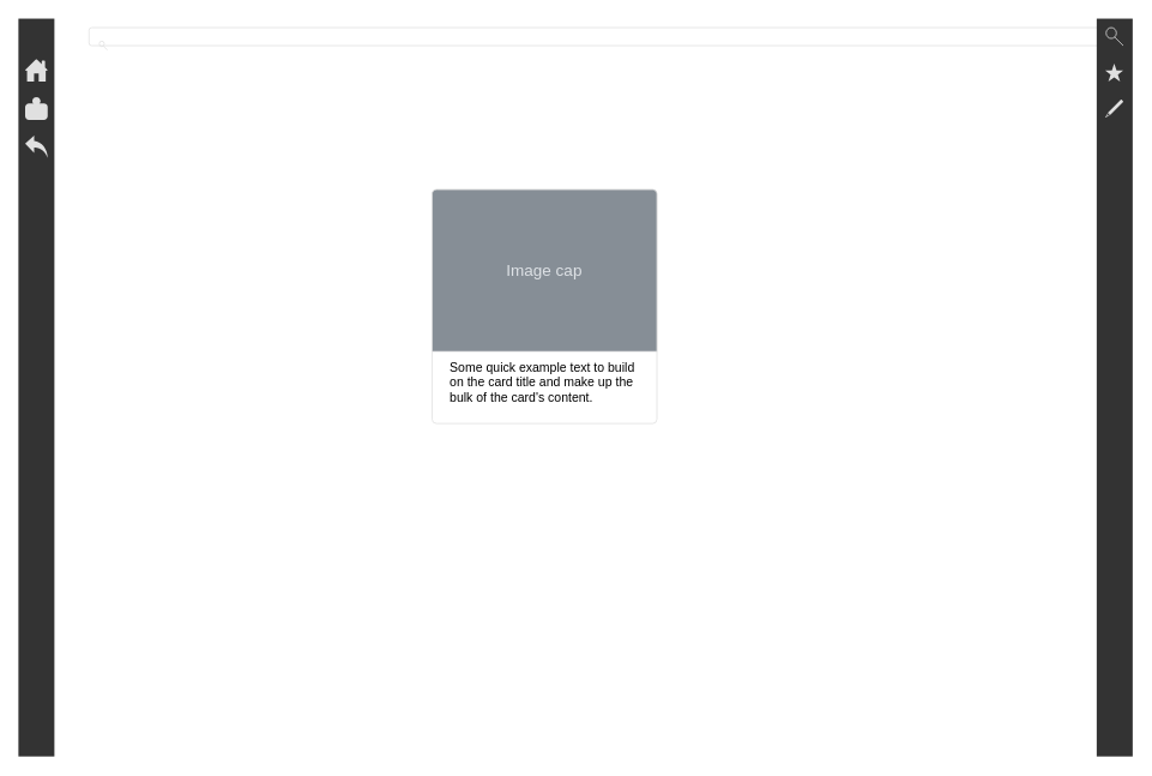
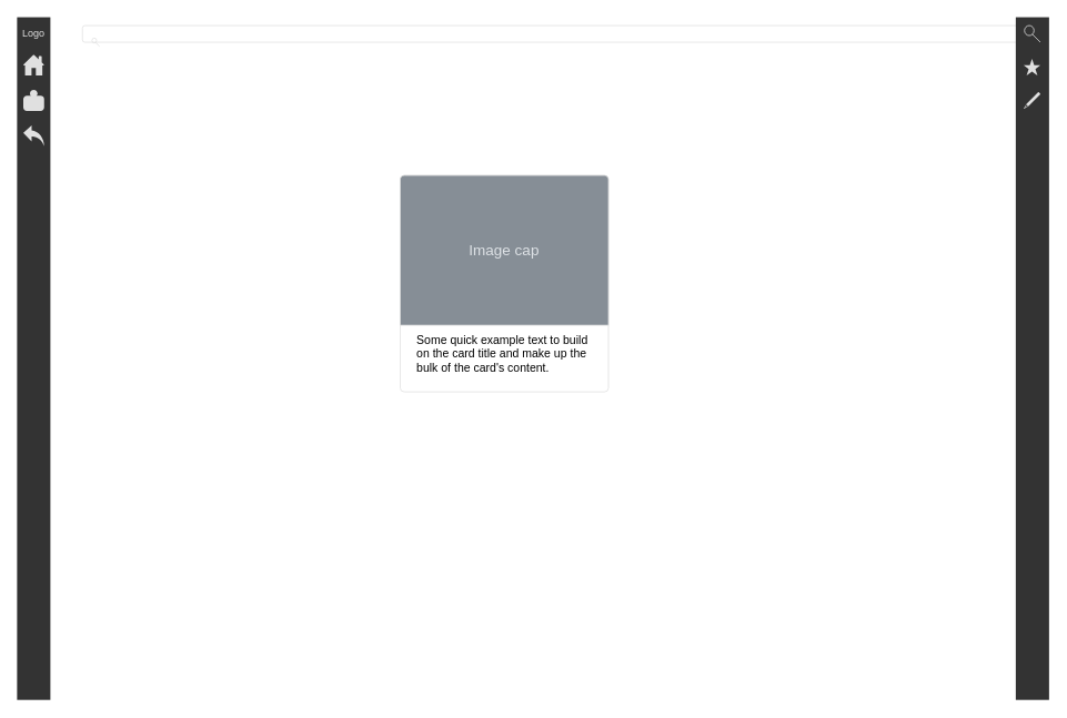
  <mxCell id="0" style=";html=1;" />
  <mxCell id="1" style=";html=1;" parent="0" />
  <mxCell id="2" value="" style="rounded=1;whiteSpace=wrap;html=1;strokeColor=#E0E0E0;fillColor=#ffffff;fontColor=#E0E0E0;" parent="1" vertex="1"><mxGeometry x="98.5" y="30" width="1150" height="20" as="geometry" /></mxCell>
  <mxCell id="3" value="Some quick example text to build on the card title and make up the bulk of the card's content." style="html=1;shadow=0;dashed=0;shape=mxgraph.bootstrap.rrect;rSize=5;strokeColor=#DFDFDF;html=1;whiteSpace=wrap;fillColor=#ffffff;fontColor=#000000;verticalAlign=bottom;align=left;spacing=20;fontSize=14;" parent="1" vertex="1"><mxGeometry x="480" y="210" width="250" height="260" as="geometry" /></mxCell>
  <mxCell id="4" value="Image cap" style="html=1;shadow=0;dashed=0;shape=mxgraph.bootstrap.topButton;rSize=5;perimeter=none;whiteSpace=wrap;fillColor=#868E96;strokeColor=#DFDFDF;fontColor=#DEE2E6;resizeWidth=1;fontSize=18;" parent="3" vertex="1"><mxGeometry width="250" height="180" relative="1" as="geometry" /></mxCell>
  <mxCell id="5" value="" style="rounded=0;whiteSpace=wrap;html=1;strokeColor=none;fillColor=#333333;fontColor=#333333;" parent="1" vertex="1"><mxGeometry width="40" height="820" as="geometry" x="20" y="20" /></mxCell>
  <mxCell id="6" value="" style="rounded=0;whiteSpace=wrap;html=1;strokeColor=none;fillColor=#333333;fontColor=#333333;" parent="1" vertex="1"><mxGeometry x="1219" width="40" height="820" as="geometry" y="20" /></mxCell>
+ <mxCell id="7" value="Logo" style="text;html=1;align=center;verticalAlign=middle;whiteSpace=wrap;rounded=0;fontColor=#E0E0E0;" parent="1" vertex="1"><mxGeometry width="40" height="40" as="geometry" x="20" y="20" /></mxCell>
  <mxCell id="8" value="" style="group" parent="1" vertex="1" connectable="0"><mxGeometry x="1229.5" y="30" width="19" height="20" as="geometry" /></mxCell>
  <mxCell id="9" value="" style="ellipse;whiteSpace=wrap;html=1;strokeColor=#E0E0E0;fillColor=none;fontColor=#E0E0E0;" parent="8" vertex="1"><mxGeometry width="11.4" height="12" as="geometry" /></mxCell>
  <mxCell id="10" value="" style="endArrow=none;html=1;strokeColor=#E0E0E0;fontColor=#E0E0E0;entryX=1;entryY=1;entryDx=0;entryDy=0;" parent="8" target="9" edge="1"><mxGeometry width="50" height="50" relative="1" as="geometry"><mxPoint x="19" y="20" as="sourcePoint" /><mxPoint x="9.731" y="10.243" as="targetPoint" /></mxGeometry></mxCell>
  <mxCell id="11" value="" style="group" parent="1" vertex="1" connectable="0"><mxGeometry x="110" y="45" width="9" height="10" as="geometry" /></mxCell>
  <mxCell id="12" value="" style="ellipse;whiteSpace=wrap;html=1;strokeColor=#E0E0E0;fillColor=none;fontColor=#E0E0E0;" parent="11" vertex="1"><mxGeometry width="5.4" height="6" as="geometry" /></mxCell>
  <mxCell id="13" value="" style="endArrow=none;html=1;strokeColor=#E0E0E0;fontColor=#E0E0E0;entryX=1;entryY=1;entryDx=0;entryDy=0;" parent="11" target="12" edge="1"><mxGeometry width="50" height="50" relative="1" as="geometry"><mxPoint x="9" y="10" as="sourcePoint" /><mxPoint x="4.609" y="5.121" as="targetPoint" /></mxGeometry></mxCell>
  <mxCell id="14" value="" style="dashed=0;aspect=fixed;verticalLabelPosition=bottom;verticalAlign=top;align=center;shape=mxgraph.gmdl.star;strokeColor=none;fillColor=#E0E0E0;shadow=0;fontColor=#E0E0E0;" parent="1" vertex="1"><mxGeometry x="1228.5" y="70" width="20" height="20" as="geometry" /></mxCell>
  <mxCell id="15" value="" style="pointerEvents=1;shadow=0;dashed=0;html=1;strokeColor=none;fillColor=#E0E0E0;labelPosition=center;verticalLabelPosition=bottom;verticalAlign=top;outlineConnect=0;align=center;shape=mxgraph.office.concepts.writing_pencil;fontColor=#E0E0E0;" parent="1" vertex="1"><mxGeometry x="1228.5" y="110" width="20" height="20" as="geometry" /></mxCell>
  <mxCell id="16" value="" style="pointerEvents=1;shadow=0;dashed=0;html=1;strokeColor=none;fillColor=#E0E0E0;labelPosition=center;verticalLabelPosition=bottom;verticalAlign=top;outlineConnect=0;align=center;shape=mxgraph.office.concepts.home;fontColor=#E0E0E0;" parent="1" vertex="1"><mxGeometry x="27.5" y="65" width="25" height="25" as="geometry" /></mxCell>
  <mxCell id="17" value="" style="html=1;dashed=0;whitespace=wrap;fillColor=#E0E0E0;strokeColor=none;shape=mxgraph.c4.person;align=center;points=[[0.5,0,0],[1,0.5,0],[1,0.75,0],[0.75,1,0],[0.5,1,0],[0.25,1,0],[0,0.75,0],[0,0.5,0]];fontColor=#E0E0E0;" parent="1" vertex="1"><mxGeometry x="27.5" y="107.5" width="25" height="25" as="geometry" /></mxCell>
  <mxCell id="18" value="" style="html=1;verticalLabelPosition=bottom;align=center;labelBackgroundColor=#ffffff;verticalAlign=top;strokeWidth=2;strokeColor=none;shadow=0;dashed=0;shape=mxgraph.ios7.icons.back;fillColor=#E0E0E0;fontColor=#E0E0E0;" parent="1" vertex="1"><mxGeometry x="27.5" y="150" width="25" height="25" as="geometry" /></mxCell>
